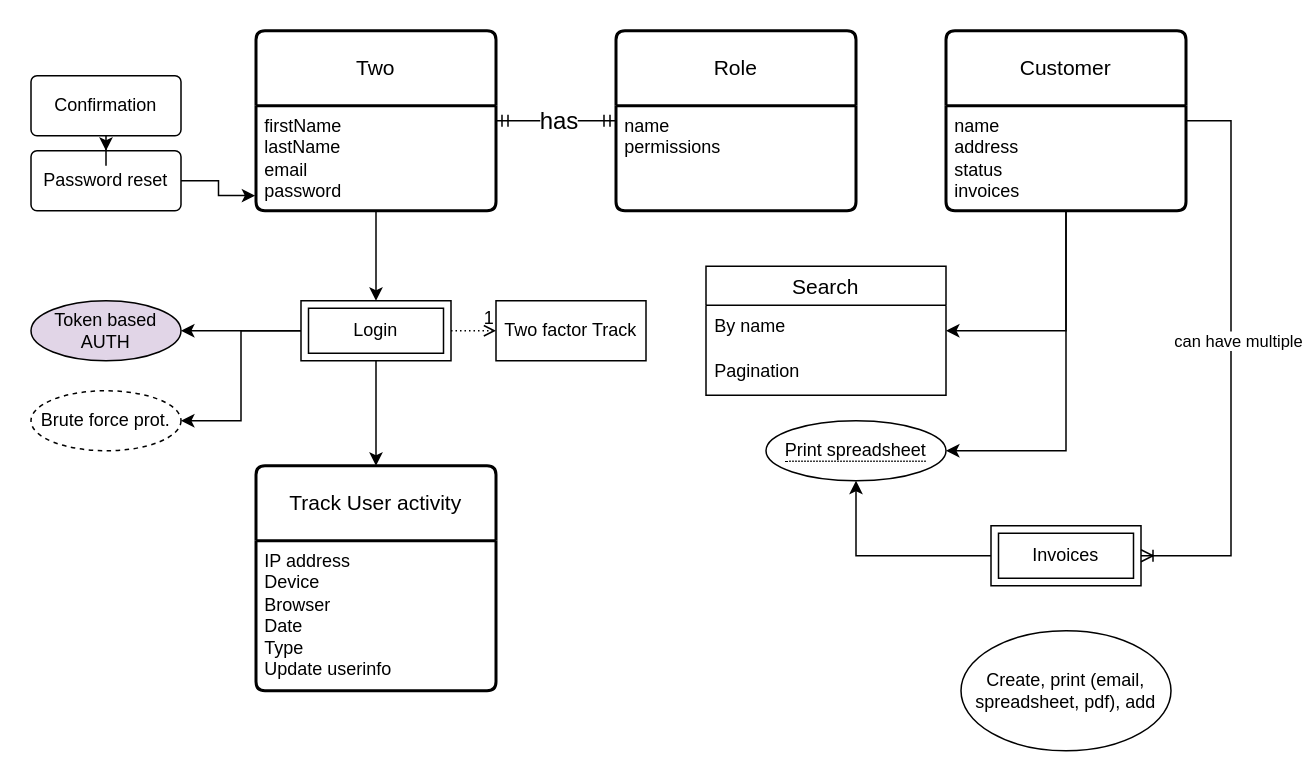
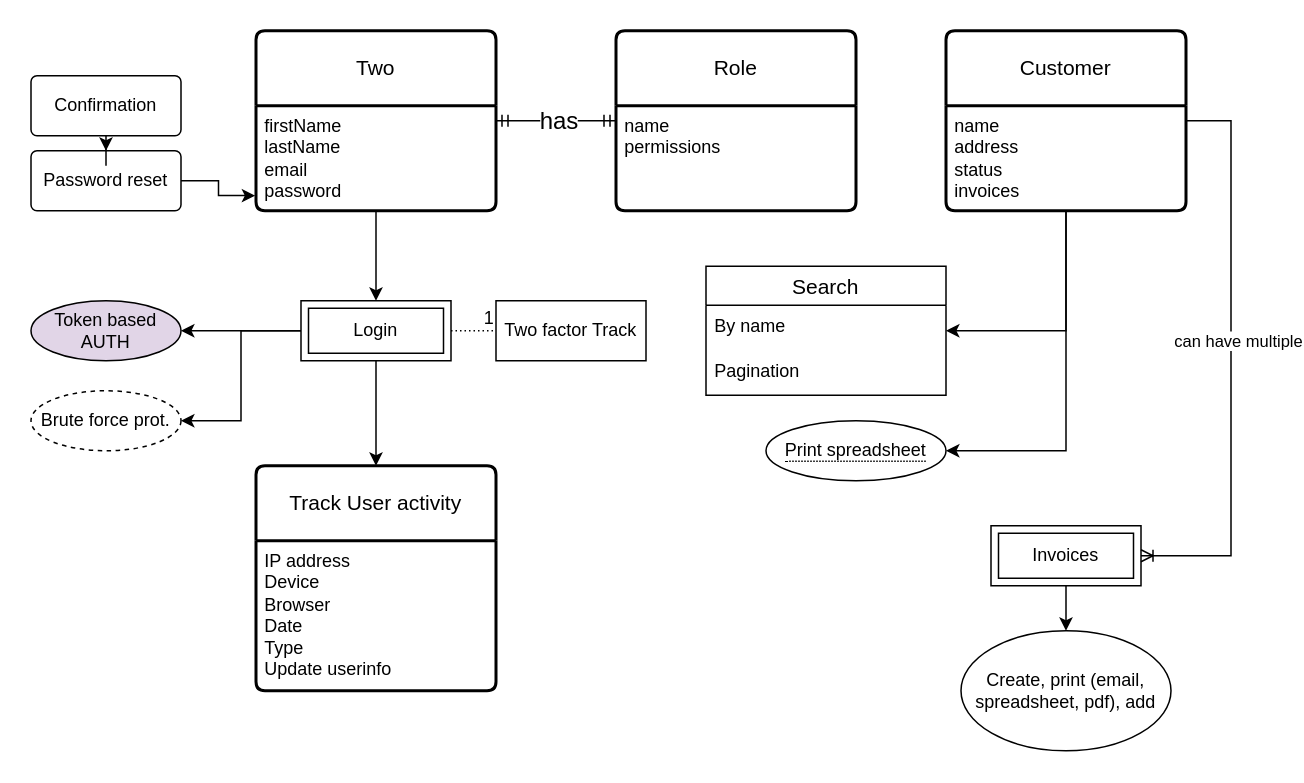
  <mxCell id="0" />
  <mxCell id="1" parent="0" />
  <mxCell id="2" style="edgeStyle=orthogonalEdgeStyle;rounded=0;orthogonalLoop=1;jettySize=auto;html=1;entryX=0.5;entryY=0;entryDx=0;entryDy=0;" parent="1" source="3" target="16" edge="1"><mxGeometry relative="1" as="geometry" /></mxCell>
  <mxCell id="3" value="Two" style="swimlane;childLayout=stackLayout;horizontal=1;startSize=50;horizontalStack=0;rounded=1;fontSize=14;fontStyle=0;strokeWidth=2;resizeParent=0;resizeLast=1;shadow=0;dashed=0;align=center;arcSize=4;whiteSpace=wrap;html=1;" parent="1" vertex="1"><mxGeometry x="170" y="20" width="160" height="120" as="geometry" /></mxCell>
  <mxCell id="4" value="firstName&lt;br&gt;lastName&lt;br&gt;email&lt;br&gt;password" style="align=left;strokeColor=none;fillColor=none;spacingLeft=4;fontSize=12;verticalAlign=top;resizable=0;rotatable=0;part=1;html=1;" parent="3" vertex="1"><mxGeometry y="50" width="160" height="70" as="geometry" /></mxCell>
  <mxCell id="5" value="Role" style="swimlane;childLayout=stackLayout;horizontal=1;startSize=50;horizontalStack=0;rounded=1;fontSize=14;fontStyle=0;strokeWidth=2;resizeParent=0;resizeLast=1;shadow=0;dashed=0;align=center;arcSize=4;whiteSpace=wrap;html=1;" parent="1" vertex="1"><mxGeometry x="410" y="20" width="160" height="120" as="geometry" /></mxCell>
  <mxCell id="6" value="name&lt;br&gt;permissions" style="align=left;strokeColor=none;fillColor=none;spacingLeft=4;fontSize=12;verticalAlign=top;resizable=0;rotatable=0;part=1;html=1;" parent="5" vertex="1"><mxGeometry y="50" width="160" height="70" as="geometry" /></mxCell>
  <mxCell id="7" value="" style="edgeStyle=entityRelationEdgeStyle;fontSize=12;html=1;endArrow=ERmandOne;startArrow=ERmandOne;rounded=0;" parent="1" source="3" target="5" edge="1"><mxGeometry width="100" height="100" relative="1" as="geometry"><mxPoint x="380" y="20" as="sourcePoint" /><mxPoint x="470" y="20" as="targetPoint" /></mxGeometry></mxCell>
  <mxCell id="8" value="&lt;font style=&quot;font-size: 16px;&quot;&gt;has&lt;/font&gt;" style="edgeLabel;html=1;align=center;verticalAlign=middle;resizable=0;points=[];" parent="7" vertex="1" connectable="0"><mxGeometry x="0.025" relative="1" as="geometry"><mxPoint y="-1" as="offset" /></mxGeometry></mxCell>
  <mxCell id="9" style="edgeStyle=orthogonalEdgeStyle;rounded=0;orthogonalLoop=1;jettySize=auto;html=1;entryX=-0.003;entryY=0.856;entryDx=0;entryDy=0;entryPerimeter=0;" parent="1" source="10" target="4" edge="1"><mxGeometry relative="1" as="geometry"><mxPoint x="260" y="129" as="targetPoint" /></mxGeometry></mxCell>
  <mxCell id="10" value="Password reset" style="rounded=1;arcSize=10;whiteSpace=wrap;html=1;align=center;" parent="1" vertex="1"><mxGeometry x="20" y="100" width="100" height="40" as="geometry" /></mxCell>
  <mxCell id="11" style="edgeStyle=orthogonalEdgeStyle;rounded=0;orthogonalLoop=1;jettySize=auto;html=1;" parent="1" source="12" target="10" edge="1"><mxGeometry relative="1" as="geometry" /></mxCell>
  <mxCell id="12" value="Confirmation" style="rounded=1;arcSize=10;whiteSpace=wrap;html=1;align=center;" parent="1" vertex="1"><mxGeometry x="20" y="50" width="100" height="40" as="geometry" /></mxCell>
  <mxCell id="13" style="edgeStyle=orthogonalEdgeStyle;rounded=0;orthogonalLoop=1;jettySize=auto;html=1;entryX=1;entryY=0.5;entryDx=0;entryDy=0;" parent="1" source="16" target="17" edge="1"><mxGeometry relative="1" as="geometry" /></mxCell>
  <mxCell id="14" style="edgeStyle=orthogonalEdgeStyle;rounded=0;orthogonalLoop=1;jettySize=auto;html=1;entryX=1;entryY=0.5;entryDx=0;entryDy=0;" parent="1" source="16" target="18" edge="1"><mxGeometry relative="1" as="geometry" /></mxCell>
  <mxCell id="15" style="edgeStyle=orthogonalEdgeStyle;rounded=0;orthogonalLoop=1;jettySize=auto;html=1;entryX=0.5;entryY=0;entryDx=0;entryDy=0;" parent="1" source="16" target="22" edge="1"><mxGeometry relative="1" as="geometry" /></mxCell>
  <mxCell id="16" value="Login" style="shape=ext;margin=3;double=1;whiteSpace=wrap;html=1;align=center;" parent="1" vertex="1"><mxGeometry x="200" y="200" width="100" height="40" as="geometry" /></mxCell>
  <mxCell id="17" value="Token based AUTH" style="ellipse;whiteSpace=wrap;html=1;align=center;fillColor=#e1d5e7;" parent="1" vertex="1"><mxGeometry x="20" y="200" width="100" height="40" as="geometry" /></mxCell>
  <mxCell id="18" value="Brute force prot." style="ellipse;whiteSpace=wrap;html=1;align=center;dashed=1;" parent="1" vertex="1"><mxGeometry x="20" y="260" width="100" height="40" as="geometry" /></mxCell>
  <mxCell id="19" value="Two factor Track" style="whiteSpace=wrap;html=1;align=center;" parent="1" vertex="1"><mxGeometry x="330" y="200" width="100" height="40" as="geometry" /></mxCell>
- <mxCell id="20" value="" style="endArrow=open;html=1;rounded=0;dashed=1;dashPattern=1 2;exitX=1;exitY=0.5;exitDx=0;exitDy=0;entryX=0;entryY=0.5;entryDx=0;entryDy=0;" parent="1" source="16" target="19" edge="1"><mxGeometry relative="1" as="geometry"><mxPoint x="240" y="260" as="sourcePoint" /><mxPoint x="400" y="260" as="targetPoint" /></mxGeometry></mxCell>
+ <mxCell id="20" value="" style="endArrow=none;html=1;rounded=0;dashed=1;dashPattern=1 2;exitX=1;exitY=0.5;exitDx=0;exitDy=0;entryX=0;entryY=0.5;entryDx=0;entryDy=0;" parent="1" source="16" target="19" edge="1"><mxGeometry relative="1" as="geometry"><mxPoint x="240" y="260" as="sourcePoint" /><mxPoint x="400" y="260" as="targetPoint" /></mxGeometry></mxCell>
  <mxCell id="21" value="1" style="resizable=0;html=1;whiteSpace=wrap;align=right;verticalAlign=bottom;" parent="20" connectable="0" vertex="1"><mxGeometry x="1" relative="1" as="geometry" /></mxCell>
  <mxCell id="22" value="Track User activity" style="swimlane;childLayout=stackLayout;horizontal=1;startSize=50;horizontalStack=0;rounded=1;fontSize=14;fontStyle=0;strokeWidth=2;resizeParent=0;resizeLast=1;shadow=0;dashed=0;align=center;arcSize=4;whiteSpace=wrap;html=1;" parent="1" vertex="1"><mxGeometry x="170" y="310" width="160" height="150" as="geometry" /></mxCell>
  <mxCell id="23" value="IP address&lt;br&gt;Device&lt;br&gt;Browser&lt;br&gt;Date&lt;br&gt;Type&lt;br&gt;Update userinfo" style="align=left;strokeColor=none;fillColor=none;spacingLeft=4;fontSize=12;verticalAlign=top;resizable=0;rotatable=0;part=1;html=1;" parent="22" vertex="1"><mxGeometry y="50" width="160" height="100" as="geometry" /></mxCell>
  <mxCell id="24" value="Customer" style="swimlane;childLayout=stackLayout;horizontal=1;startSize=50;horizontalStack=0;rounded=1;fontSize=14;fontStyle=0;strokeWidth=2;resizeParent=0;resizeLast=1;shadow=0;dashed=0;align=center;arcSize=4;whiteSpace=wrap;html=1;" parent="1" vertex="1"><mxGeometry x="630" y="20" width="160" height="120" as="geometry" /></mxCell>
  <mxCell id="25" value="name&lt;br&gt;address&lt;br&gt;status&lt;br&gt;invoices" style="align=left;strokeColor=none;fillColor=none;spacingLeft=4;fontSize=12;verticalAlign=top;resizable=0;rotatable=0;part=1;html=1;" parent="24" vertex="1"><mxGeometry y="50" width="160" height="70" as="geometry" /></mxCell>
  <mxCell id="26" value="Search" style="swimlane;fontStyle=0;childLayout=stackLayout;horizontal=1;startSize=26;horizontalStack=0;resizeParent=1;resizeParentMax=0;resizeLast=0;collapsible=1;marginBottom=0;align=center;fontSize=14;" parent="1" vertex="1"><mxGeometry x="470" y="177" width="160" height="86" as="geometry" /></mxCell>
  <mxCell id="27" value="By name" style="text;strokeColor=none;fillColor=none;spacingLeft=4;spacingRight=4;overflow=hidden;rotatable=0;points=[[0,0.5],[1,0.5]];portConstraint=eastwest;fontSize=12;whiteSpace=wrap;html=1;" parent="26" vertex="1"><mxGeometry y="26" width="160" height="30" as="geometry" /></mxCell>
  <mxCell id="28" value="Pagination" style="text;strokeColor=none;fillColor=none;spacingLeft=4;spacingRight=4;overflow=hidden;rotatable=0;points=[[0,0.5],[1,0.5]];portConstraint=eastwest;fontSize=12;whiteSpace=wrap;html=1;" parent="26" vertex="1"><mxGeometry y="56" width="160" height="30" as="geometry" /></mxCell>
  <mxCell id="29" style="edgeStyle=orthogonalEdgeStyle;rounded=0;orthogonalLoop=1;jettySize=auto;html=1;entryX=1;entryY=0.5;entryDx=0;entryDy=0;" parent="1" source="25" target="26" edge="1"><mxGeometry relative="1" as="geometry" /></mxCell>
  <mxCell id="30" value="&lt;span style=&quot;border-bottom: 1px dotted&quot;&gt;Print spreadsheet&lt;/span&gt;" style="ellipse;whiteSpace=wrap;html=1;align=center;" parent="1" vertex="1"><mxGeometry x="510" y="280" width="120" height="40" as="geometry" /></mxCell>
  <mxCell id="31" style="edgeStyle=orthogonalEdgeStyle;rounded=0;orthogonalLoop=1;jettySize=auto;html=1;entryX=1;entryY=0.5;entryDx=0;entryDy=0;" parent="1" source="25" target="30" edge="1"><mxGeometry relative="1" as="geometry" /></mxCell>
- <mxCell id="32" value="" style="edgeStyle=orthogonalEdgeStyle;rounded=0;orthogonalLoop=1;jettySize=auto;html=1;" edge="1" parent="1" source="33" target="30"><mxGeometry relative="1" as="geometry" /></mxCell>
+ <mxCell id="32" value="" style="edgeStyle=orthogonalEdgeStyle;rounded=0;orthogonalLoop=1;jettySize=auto;html=1;" edge="1" parent="1" source="33" target="37"><mxGeometry relative="1" as="geometry" /></mxCell>
  <mxCell id="33" value="Invoices" style="shape=ext;margin=3;double=1;whiteSpace=wrap;html=1;align=center;" parent="1" vertex="1"><mxGeometry x="660" y="350" width="100" height="40" as="geometry" /></mxCell>
  <mxCell id="34" value="" style="edgeStyle=entityRelationEdgeStyle;fontSize=12;html=1;endArrow=ERoneToMany;rounded=0;entryX=1;entryY=0.5;entryDx=0;entryDy=0;" edge="1" parent="1" target="33"><mxGeometry width="100" height="100" relative="1" as="geometry"><mxPoint x="790" y="80" as="sourcePoint" /><mxPoint x="610" y="320" as="targetPoint" /></mxGeometry></mxCell>
  <mxCell id="35" value="can have multiple" style="edgeLabel;html=1;align=center;verticalAlign=middle;resizable=0;points=[];" vertex="1" connectable="0" parent="34"><mxGeometry x="-0.073" y="4" relative="1" as="geometry"><mxPoint as="offset" /></mxGeometry></mxCell>
  <mxCell id="36" style="edgeStyle=orthogonalEdgeStyle;rounded=0;orthogonalLoop=1;jettySize=auto;html=1;exitX=0.5;exitY=0;exitDx=0;exitDy=0;" edge="1" parent="1" source="37"><mxGeometry relative="1" as="geometry"><mxPoint x="710" y="440" as="targetPoint" /></mxGeometry></mxCell>
  <mxCell id="37" value="Create, print (email, spreadsheet, pdf), add" style="ellipse;whiteSpace=wrap;html=1;" vertex="1" parent="1"><mxGeometry x="640" y="420" width="140" height="80" as="geometry" /></mxCell>
